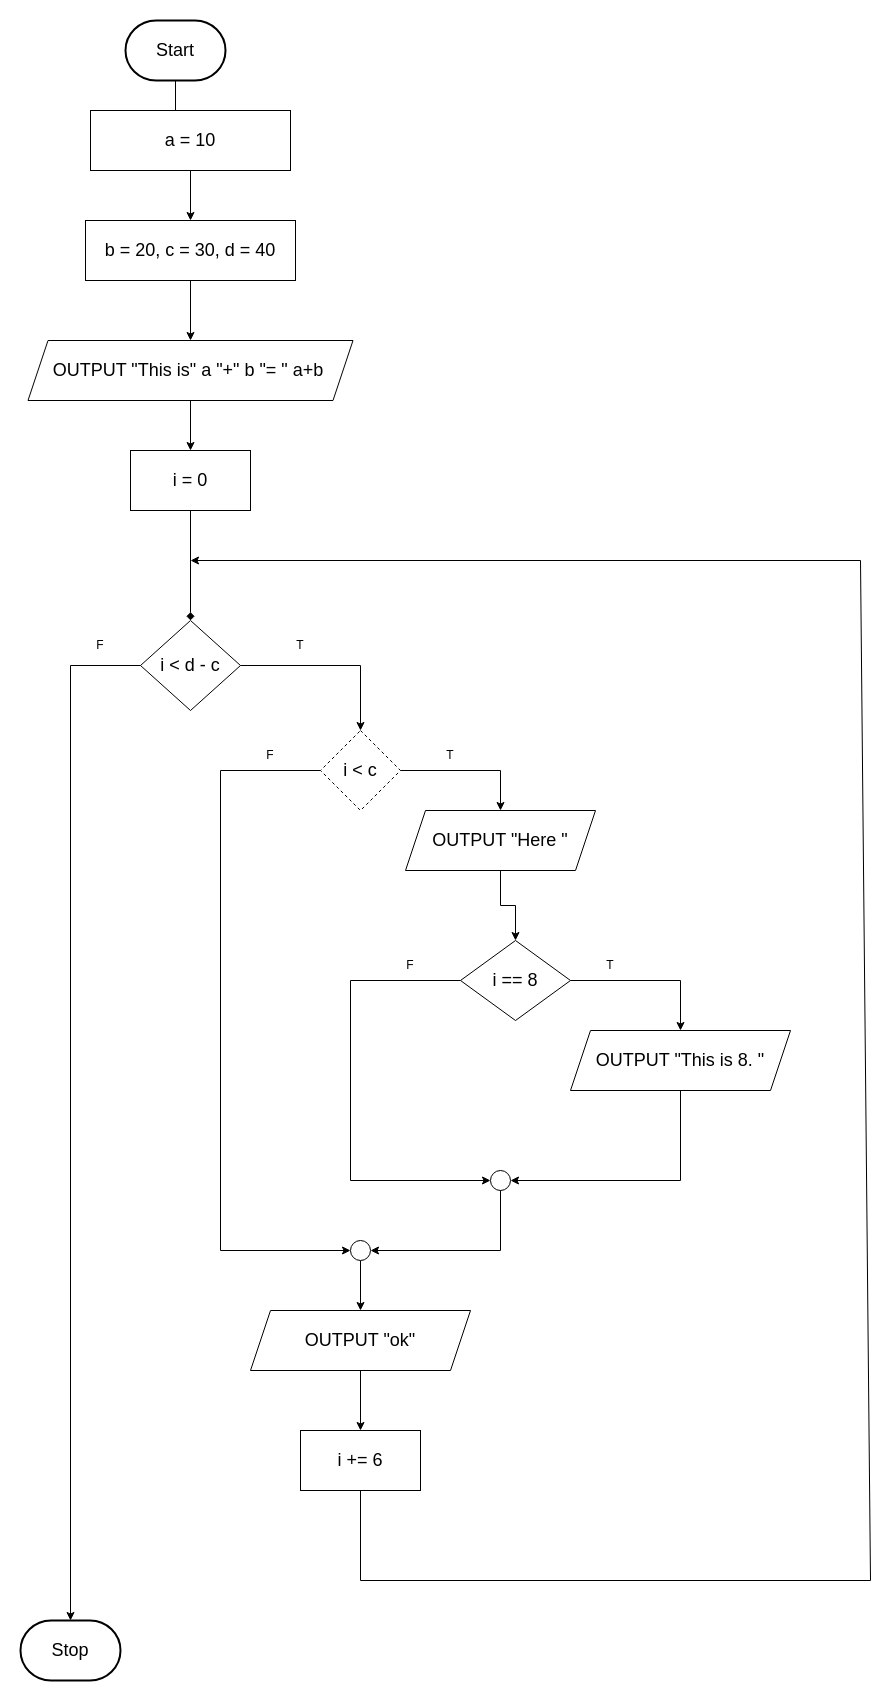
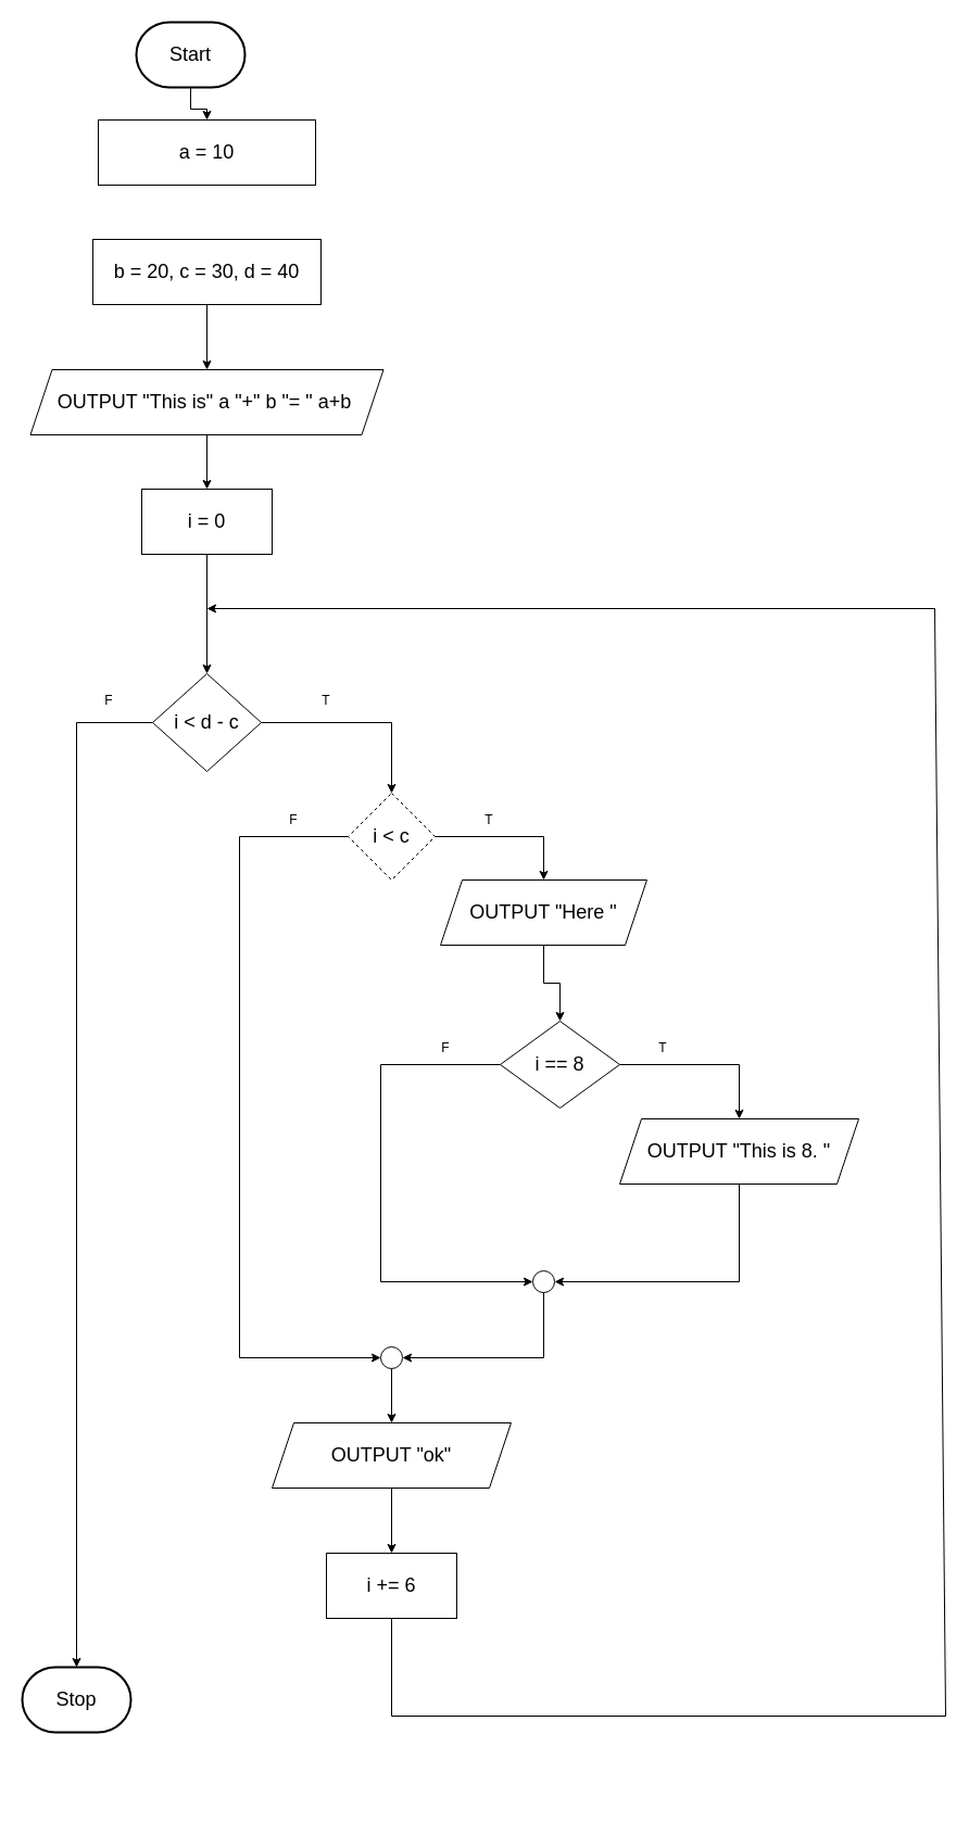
  <mxCell id="0" />
  <mxCell id="1" parent="0" />
- <mxCell id="2" value="" style="edgeStyle=orthogonalEdgeStyle;rounded=0;orthogonalLoop=1;jettySize=auto;html=1;fontSize=18;" parent="1" source="3" target="7" edge="1"><mxGeometry relative="1" as="geometry" /></mxCell>
+ <mxCell id="2" value="" style="edgeStyle=orthogonalEdgeStyle;rounded=0;orthogonalLoop=1;jettySize=auto;html=1;fontSize=18;" parent="1" source="3" target="5" edge="1"><mxGeometry relative="1" as="geometry" /></mxCell>
  <mxCell id="3" value="Start" style="strokeWidth=2;html=1;shape=mxgraph.flowchart.terminator;whiteSpace=wrap;fontSize=18;" parent="1" vertex="1"><mxGeometry x="125" y="20" width="100" height="60" as="geometry" /></mxCell>
- <mxCell id="4" value="Stop" style="strokeWidth=2;html=1;shape=mxgraph.flowchart.terminator;whiteSpace=wrap;fontSize=18;" parent="1" vertex="1"><mxGeometry x="20" y="1620" width="100" height="60" as="geometry" /></mxCell>
+ <mxCell id="4" value="Stop" style="strokeWidth=2;html=1;shape=mxgraph.flowchart.terminator;whiteSpace=wrap;fontSize=18;" parent="1" vertex="1"><mxGeometry x="20" y="1535" width="100" height="60" as="geometry" /></mxCell>
  <mxCell id="5" value="a = 10" style="rounded=0;whiteSpace=wrap;html=1;fontSize=18;" parent="1" vertex="1"><mxGeometry x="90" y="110" width="200" height="60" as="geometry" /></mxCell>
  <mxCell id="6" style="edgeStyle=orthogonalEdgeStyle;rounded=0;orthogonalLoop=1;jettySize=auto;html=1;entryX=0.5;entryY=0;entryDx=0;entryDy=0;" parent="1" source="7" target="9" edge="1"><mxGeometry relative="1" as="geometry" /></mxCell>
  <mxCell id="7" value="b = 20, c = 30, d = 40" style="rounded=0;whiteSpace=wrap;html=1;fontSize=18;" parent="1" vertex="1"><mxGeometry x="85" y="220" width="210" height="60" as="geometry" /></mxCell>
  <mxCell id="8" value="" style="edgeStyle=orthogonalEdgeStyle;rounded=0;orthogonalLoop=1;jettySize=auto;html=1;" parent="1" source="9" target="12" edge="1"><mxGeometry relative="1" as="geometry" /></mxCell>
  <mxCell id="9" value="OUTPUT &quot;This is&quot; a &quot;+&quot; b &quot;= &quot; a+b&amp;nbsp;" style="shape=parallelogram;perimeter=parallelogramPerimeter;whiteSpace=wrap;html=1;fixedSize=1;fontSize=18;" parent="1" vertex="1"><mxGeometry x="27.5" y="340" width="325" height="60" as="geometry" /></mxCell>
  <mxCell id="10" value="i &amp;lt; d - c" style="rhombus;whiteSpace=wrap;html=1;fontSize=18;" parent="1" vertex="1"><mxGeometry x="140" y="620" width="100" height="90" as="geometry" /></mxCell>
- <mxCell id="11" style="edgeStyle=orthogonalEdgeStyle;rounded=0;orthogonalLoop=1;jettySize=auto;html=1;entryX=0.5;entryY=0;entryDx=0;entryDy=0;endArrow=diamond;" parent="1" source="12" target="10" edge="1"><mxGeometry relative="1" as="geometry" /></mxCell>
+ <mxCell id="11" style="edgeStyle=orthogonalEdgeStyle;rounded=0;orthogonalLoop=1;jettySize=auto;html=1;entryX=0.5;entryY=0;entryDx=0;entryDy=0;" parent="1" source="12" target="10" edge="1"><mxGeometry relative="1" as="geometry" /></mxCell>
  <mxCell id="12" value="i = 0" style="rounded=0;whiteSpace=wrap;html=1;fontSize=18;" parent="1" vertex="1"><mxGeometry x="130" y="450" width="120" height="60" as="geometry" /></mxCell>
  <mxCell id="13" value="i &amp;lt; c" style="rhombus;whiteSpace=wrap;html=1;fontSize=18;dashed=1;" parent="1" vertex="1"><mxGeometry x="320" y="730" width="80" height="80" as="geometry" /></mxCell>
  <mxCell id="14" value="i == 8" style="rhombus;whiteSpace=wrap;html=1;fontSize=18;" parent="1" vertex="1"><mxGeometry x="460" y="940" width="110" height="80" as="geometry" /></mxCell>
  <mxCell id="15" value="" style="endArrow=classic;html=1;rounded=0;exitX=1;exitY=0.5;exitDx=0;exitDy=0;fontSize=18;" parent="1" source="13" target="27" edge="1"><mxGeometry width="50" height="50" relative="1" as="geometry"><mxPoint x="490" y="750" as="sourcePoint" /><mxPoint x="500" y="820" as="targetPoint" /><Array as="points"><mxPoint x="500" y="770" /></Array></mxGeometry></mxCell>
  <mxCell id="16" value="" style="endArrow=classic;html=1;rounded=0;exitX=1;exitY=0.5;exitDx=0;exitDy=0;entryX=0.5;entryY=0;entryDx=0;entryDy=0;fontSize=18;" parent="1" source="14" target="28" edge="1"><mxGeometry width="50" height="50" relative="1" as="geometry"><mxPoint x="540" y="950" as="sourcePoint" /><mxPoint x="680" as="targetPoint" y="1040" /><Array as="points"><mxPoint x="680" y="980" /></Array></mxGeometry></mxCell>
  <mxCell id="17" value="" style="endArrow=classic;html=1;rounded=0;exitX=1;exitY=0.5;exitDx=0;exitDy=0;entryX=0.5;entryY=0;entryDx=0;entryDy=0;" parent="1" source="10" target="13" edge="1"><mxGeometry width="50" height="50" relative="1" as="geometry"><mxPoint x="340" y="700" as="sourcePoint" /><mxPoint x="390" y="650" as="targetPoint" /><Array as="points"><mxPoint x="360" y="665" /></Array></mxGeometry></mxCell>
  <mxCell id="18" value="" style="ellipse;whiteSpace=wrap;html=1;aspect=fixed;" parent="1" vertex="1"><mxGeometry x="490" y="1170" width="20" height="20" as="geometry" /></mxCell>
  <mxCell id="19" value="" style="endArrow=classic;html=1;rounded=0;exitX=0;exitY=0.5;exitDx=0;exitDy=0;entryX=0;entryY=0.5;entryDx=0;entryDy=0;" parent="1" source="14" target="18" edge="1"><mxGeometry width="50" height="50" relative="1" as="geometry"><mxPoint x="280" y="1050" as="sourcePoint" /><mxPoint x="330" y="1000" as="targetPoint" /><Array as="points"><mxPoint x="350" y="980" /><mxPoint x="350" y="1180" /></Array></mxGeometry></mxCell>
  <mxCell id="20" value="" style="endArrow=classic;html=1;rounded=0;entryX=1;entryY=0.5;entryDx=0;entryDy=0;exitX=0.5;exitY=1;exitDx=0;exitDy=0;" parent="1" source="28" target="18" edge="1"><mxGeometry width="50" height="50" relative="1" as="geometry"><mxPoint x="680" y="1100" as="sourcePoint" /><mxPoint x="470" y="1100" as="targetPoint" /><Array as="points"><mxPoint x="680" y="1180" /></Array></mxGeometry></mxCell>
  <mxCell id="21" value="" style="edgeStyle=orthogonalEdgeStyle;rounded=0;orthogonalLoop=1;jettySize=auto;html=1;entryX=0.5;entryY=0;entryDx=0;entryDy=0;" parent="1" source="22" target="30" edge="1"><mxGeometry relative="1" as="geometry"><mxPoint x="342.5" y="1310" as="targetPoint" /></mxGeometry></mxCell>
  <mxCell id="22" value="" style="ellipse;whiteSpace=wrap;html=1;aspect=fixed;" parent="1" vertex="1"><mxGeometry x="350" y="1240" width="20" height="20" as="geometry" /></mxCell>
  <mxCell id="23" value="" style="endArrow=classic;html=1;rounded=0;exitX=0;exitY=0.5;exitDx=0;exitDy=0;entryX=0;entryY=0.5;entryDx=0;entryDy=0;" parent="1" source="13" target="22" edge="1"><mxGeometry width="50" height="50" relative="1" as="geometry"><mxPoint x="250" y="890" as="sourcePoint" /><mxPoint x="290" y="1250" as="targetPoint" /><Array as="points"><mxPoint x="220" y="770" /><mxPoint x="220" y="1250" /></Array></mxGeometry></mxCell>
  <mxCell id="24" value="" style="endArrow=classic;html=1;rounded=0;exitX=0.5;exitY=1;exitDx=0;exitDy=0;entryX=1;entryY=0.5;entryDx=0;entryDy=0;" parent="1" source="18" target="22" edge="1"><mxGeometry width="50" height="50" relative="1" as="geometry"><mxPoint x="380" y="1280" as="sourcePoint" /><mxPoint x="430" y="1230" as="targetPoint" /><Array as="points"><mxPoint x="500" y="1250" /></Array></mxGeometry></mxCell>
  <mxCell id="25" value="" style="endArrow=classic;html=1;rounded=0;exitX=0;exitY=0.5;exitDx=0;exitDy=0;entryX=0.5;entryY=0;entryDx=0;entryDy=0;entryPerimeter=0;" parent="1" source="10" target="4" edge="1"><mxGeometry width="50" height="50" relative="1" as="geometry"><mxPoint x="80" y="1090" as="sourcePoint" /><mxPoint x="130" as="targetPoint" y="1040" /><Array as="points"><mxPoint x="70" y="665" /></Array></mxGeometry></mxCell>
  <mxCell id="26" value="" style="edgeStyle=orthogonalEdgeStyle;rounded=0;orthogonalLoop=1;jettySize=auto;html=1;" parent="1" source="27" target="14" edge="1"><mxGeometry relative="1" as="geometry" /></mxCell>
  <mxCell id="27" value="OUTPUT &quot;Here &quot;" style="shape=parallelogram;perimeter=parallelogramPerimeter;whiteSpace=wrap;html=1;fixedSize=1;fontSize=18;" parent="1" vertex="1"><mxGeometry x="405" y="810" width="190" height="60" as="geometry" /></mxCell>
  <mxCell id="28" value="OUTPUT &quot;This is 8. &quot;" style="shape=parallelogram;perimeter=parallelogramPerimeter;whiteSpace=wrap;html=1;fixedSize=1;fontSize=18;" parent="1" vertex="1"><mxGeometry x="570" y="1030" width="220" height="60" as="geometry" /></mxCell>
  <mxCell id="29" value="" style="edgeStyle=orthogonalEdgeStyle;rounded=0;orthogonalLoop=1;jettySize=auto;html=1;" parent="1" source="30" target="31" edge="1"><mxGeometry relative="1" as="geometry" /></mxCell>
  <mxCell id="30" value="OUTPUT &quot;ok&quot;" style="shape=parallelogram;perimeter=parallelogramPerimeter;whiteSpace=wrap;html=1;fixedSize=1;fontSize=18;" parent="1" vertex="1"><mxGeometry x="250" y="1310" width="220" height="60" as="geometry" /></mxCell>
  <mxCell id="31" value="&lt;font style=&quot;font-size: 18px;&quot;&gt;i += 6&lt;/font&gt;" style="rounded=0;whiteSpace=wrap;html=1;" parent="1" vertex="1"><mxGeometry x="300" y="1430" width="120" height="60" as="geometry" /></mxCell>
  <mxCell id="32" value="" style="endArrow=classic;html=1;rounded=0;exitX=0.5;exitY=1;exitDx=0;exitDy=0;" parent="1" source="31" edge="1"><mxGeometry width="50" height="50" relative="1" as="geometry"><mxPoint x="620" y="1510" as="sourcePoint" /><mxPoint x="190" y="560" as="targetPoint" /><Array as="points"><mxPoint x="360" y="1580" /><mxPoint x="870" y="1580" /><mxPoint x="860" y="560" /></Array></mxGeometry></mxCell>
  <mxCell id="33" value="T" style="text;html=1;strokeColor=none;fillColor=none;align=center;verticalAlign=middle;whiteSpace=wrap;rounded=0;" vertex="1" parent="1"><mxGeometry x="580" y="950" width="60" height="30" as="geometry" /></mxCell>
  <mxCell id="34" value="F" style="text;html=1;strokeColor=none;fillColor=none;align=center;verticalAlign=middle;whiteSpace=wrap;rounded=0;" vertex="1" parent="1"><mxGeometry x="380" y="950" width="60" height="30" as="geometry" /></mxCell>
  <mxCell id="35" value="F" style="text;html=1;strokeColor=none;fillColor=none;align=center;verticalAlign=middle;whiteSpace=wrap;rounded=0;" vertex="1" parent="1"><mxGeometry x="240" y="740" width="60" height="30" as="geometry" /></mxCell>
  <mxCell id="36" value="T" style="text;html=1;strokeColor=none;fillColor=none;align=center;verticalAlign=middle;whiteSpace=wrap;rounded=0;" vertex="1" parent="1"><mxGeometry x="420" y="740" width="60" height="30" as="geometry" /></mxCell>
  <mxCell id="37" value="T" style="text;html=1;strokeColor=none;fillColor=none;align=center;verticalAlign=middle;whiteSpace=wrap;rounded=0;" vertex="1" parent="1"><mxGeometry x="270" y="630" width="60" height="30" as="geometry" /></mxCell>
  <mxCell id="38" value="F" style="text;html=1;strokeColor=none;fillColor=none;align=center;verticalAlign=middle;whiteSpace=wrap;rounded=0;" vertex="1" parent="1"><mxGeometry x="70" y="630" width="60" height="30" as="geometry" /></mxCell>
